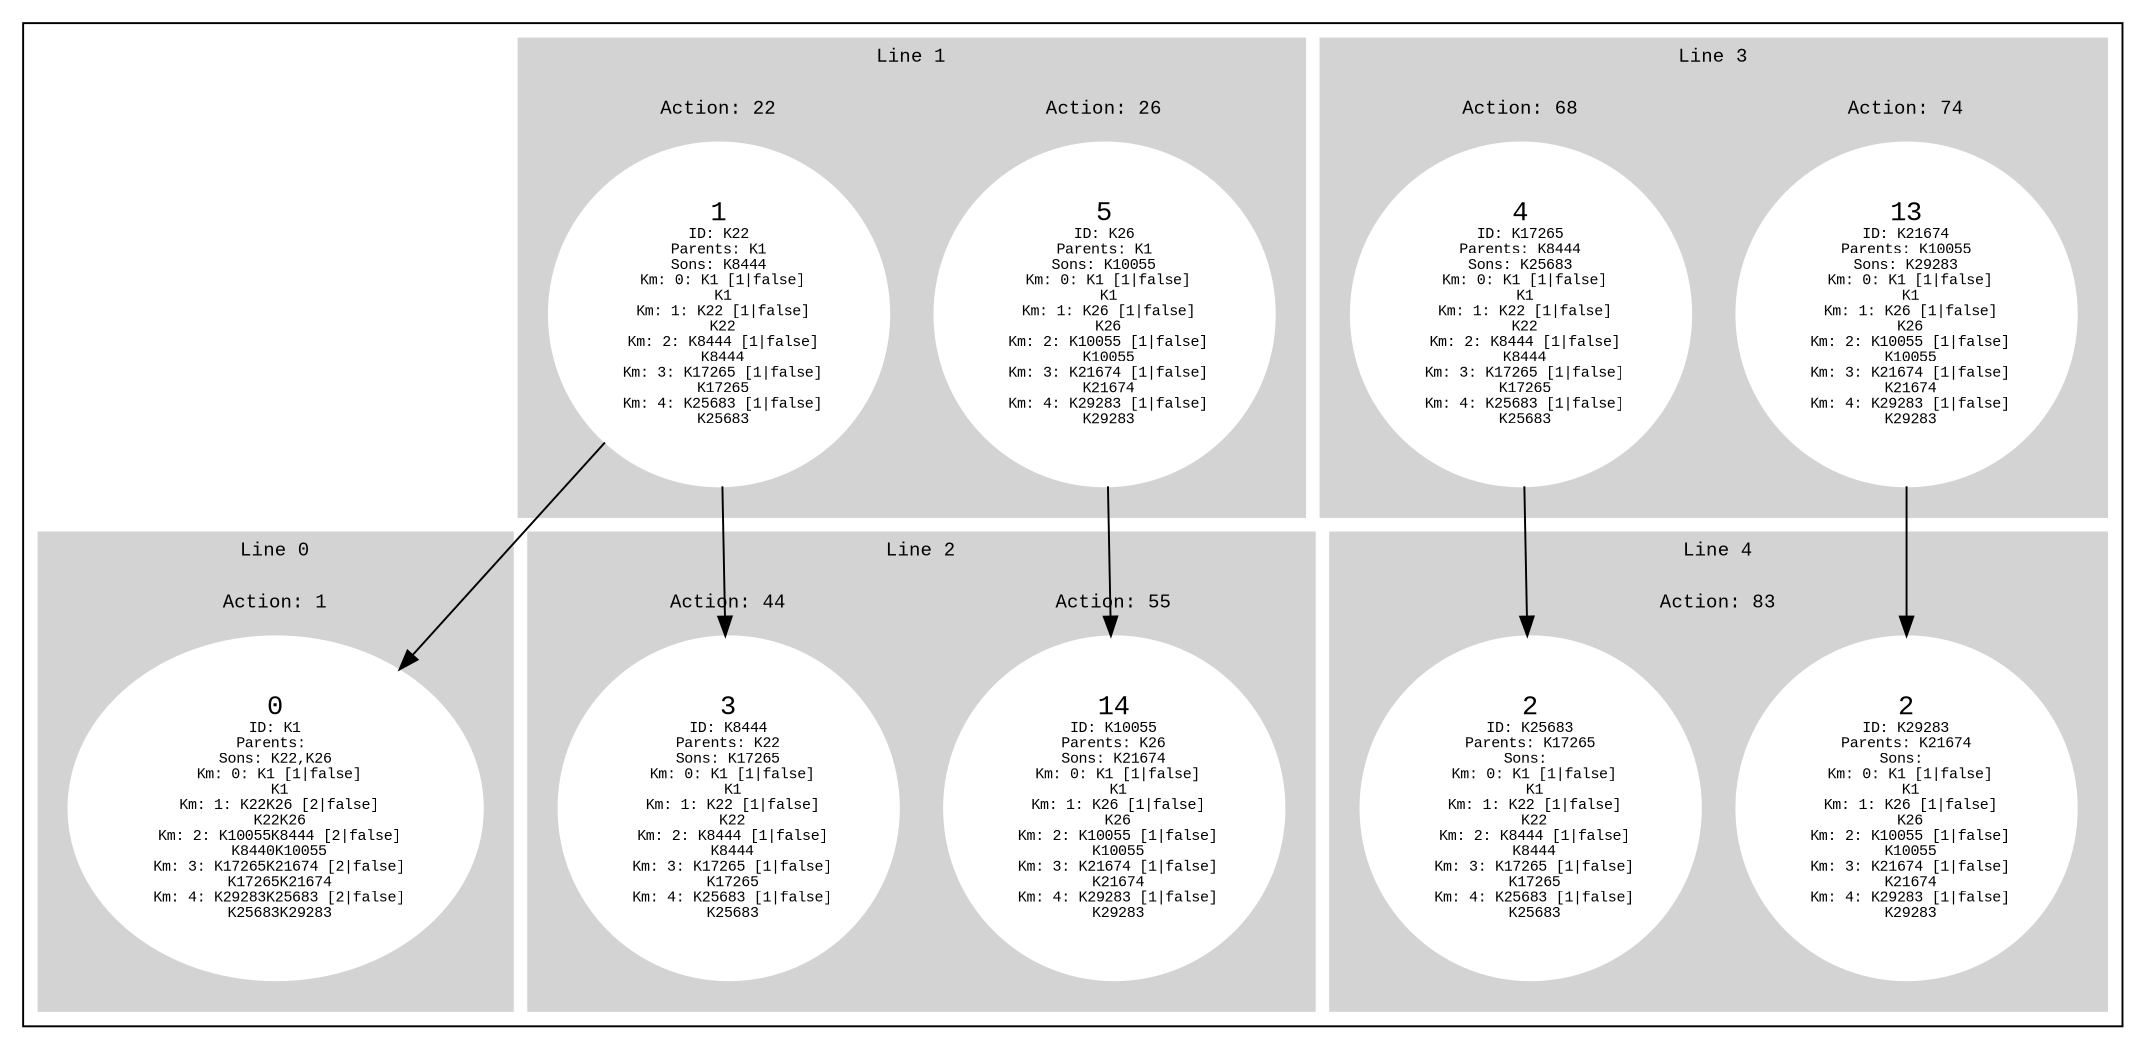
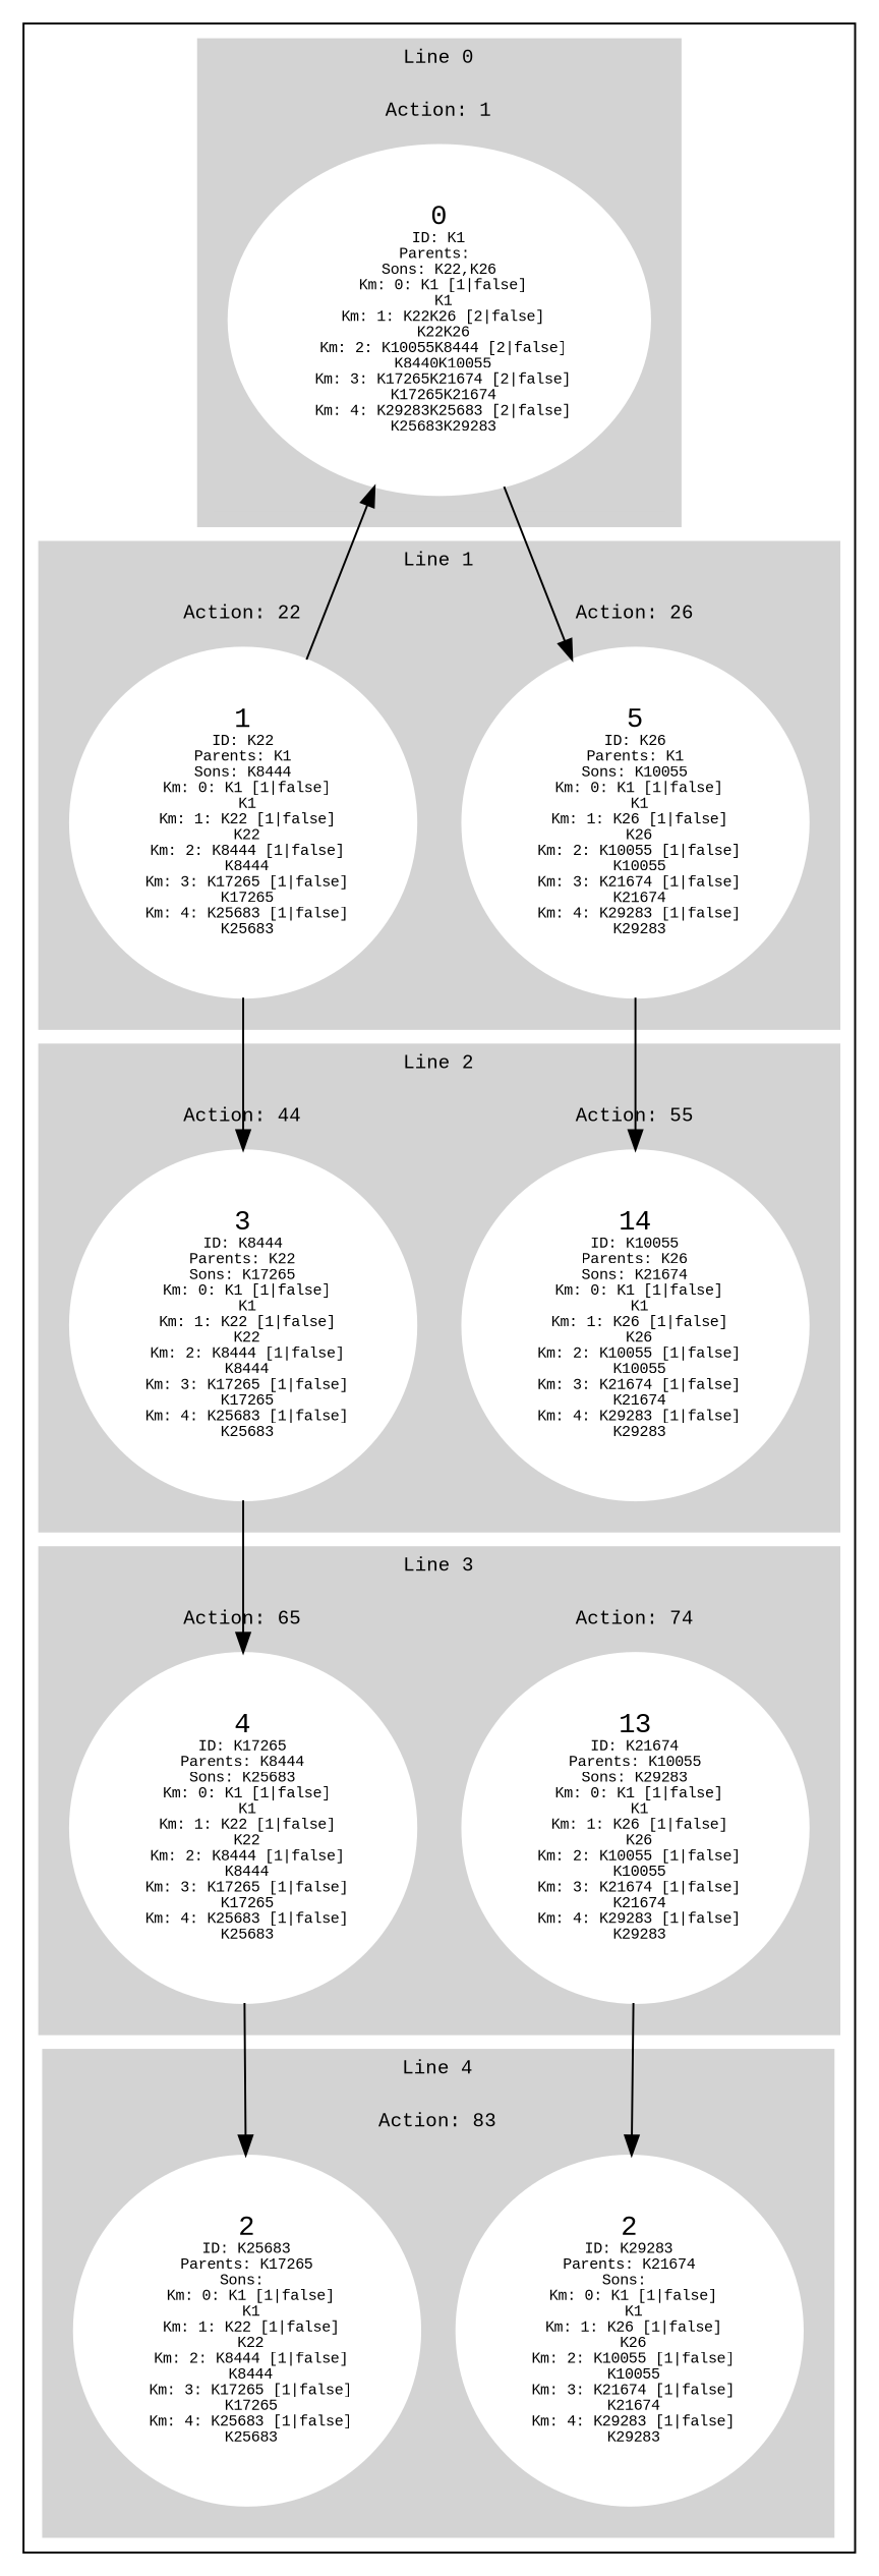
  digraph {
    fontname="Liberation Mono"
    node [color=white fontname="Liberation Mono" style=filled]
    edge [fontname="Liberation Mono"]
    n1 [label=<0<BR /><FONT POINT-SIZE="8">ID: K1</FONT><BR /><FONT POINT-SIZE="8">Parents: </FONT><BR /><FONT POINT-SIZE="8">Sons: K22,K26</FONT><BR /><FONT POINT-SIZE="8"> Km: 0: K1 [1|false]<BR /> K1</FONT><BR /><FONT POINT-SIZE="8"> Km: 1: K22K26 [2|false]<BR /> K22K26</FONT><BR /><FONT POINT-SIZE="8"> Km: 2: K10055K8444 [2|false]<BR /> K8440K10055</FONT><BR /><FONT POINT-SIZE="8"> Km: 3: K17265K21674 [2|false]<BR /> K17265K21674</FONT><BR /><FONT POINT-SIZE="8"> Km: 4: K29283K25683 [2|false]<BR /> K25683K29283</FONT>>]
    n2 [label=<2<BR /><FONT POINT-SIZE="8">ID: K29283</FONT><BR /><FONT POINT-SIZE="8">Parents: K21674</FONT><BR /><FONT POINT-SIZE="8">Sons: </FONT><BR /><FONT POINT-SIZE="8"> Km: 0: K1 [1|false]<BR /> K1</FONT><BR /><FONT POINT-SIZE="8"> Km: 1: K26 [1|false]<BR /> K26</FONT><BR /><FONT POINT-SIZE="8"> Km: 2: K10055 [1|false]<BR /> K10055</FONT><BR /><FONT POINT-SIZE="8"> Km: 3: K21674 [1|false]<BR /> K21674</FONT><BR /><FONT POINT-SIZE="8"> Km: 4: K29283 [1|false]<BR /> K29283</FONT>>]
    n3 [label=<2<BR /><FONT POINT-SIZE="8">ID: K25683</FONT><BR /><FONT POINT-SIZE="8">Parents: K17265</FONT><BR /><FONT POINT-SIZE="8">Sons: </FONT><BR /><FONT POINT-SIZE="8"> Km: 0: K1 [1|false]<BR /> K1</FONT><BR /><FONT POINT-SIZE="8"> Km: 1: K22 [1|false]<BR /> K22</FONT><BR /><FONT POINT-SIZE="8"> Km: 2: K8444 [1|false]<BR /> K8444</FONT><BR /><FONT POINT-SIZE="8"> Km: 3: K17265 [1|false]<BR /> K17265</FONT><BR /><FONT POINT-SIZE="8"> Km: 4: K25683 [1|false]<BR /> K25683</FONT>>]
    n4 [label=<14<BR /><FONT POINT-SIZE="8">ID: K10055</FONT><BR /><FONT POINT-SIZE="8">Parents: K26</FONT><BR /><FONT POINT-SIZE="8">Sons: K21674</FONT><BR /><FONT POINT-SIZE="8"> Km: 0: K1 [1|false]<BR /> K1</FONT><BR /><FONT POINT-SIZE="8"> Km: 1: K26 [1|false]<BR /> K26</FONT><BR /><FONT POINT-SIZE="8"> Km: 2: K10055 [1|false]<BR /> K10055</FONT><BR /><FONT POINT-SIZE="8"> Km: 3: K21674 [1|false]<BR /> K21674</FONT><BR /><FONT POINT-SIZE="8"> Km: 4: K29283 [1|false]<BR /> K29283</FONT>>]
    n5 [label=<3<BR /><FONT POINT-SIZE="8">ID: K8444</FONT><BR /><FONT POINT-SIZE="8">Parents: K22</FONT><BR /><FONT POINT-SIZE="8">Sons: K17265</FONT><BR /><FONT POINT-SIZE="8"> Km: 0: K1 [1|false]<BR /> K1</FONT><BR /><FONT POINT-SIZE="8"> Km: 1: K22 [1|false]<BR /> K22</FONT><BR /><FONT POINT-SIZE="8"> Km: 2: K8444 [1|false]<BR /> K8444</FONT><BR /><FONT POINT-SIZE="8"> Km: 3: K17265 [1|false]<BR /> K17265</FONT><BR /><FONT POINT-SIZE="8"> Km: 4: K25683 [1|false]<BR /> K25683</FONT>>]
    n6 [label=<4<BR /><FONT POINT-SIZE="8">ID: K17265</FONT><BR /><FONT POINT-SIZE="8">Parents: K8444</FONT><BR /><FONT POINT-SIZE="8">Sons: K25683</FONT><BR /><FONT POINT-SIZE="8"> Km: 0: K1 [1|false]<BR /> K1</FONT><BR /><FONT POINT-SIZE="8"> Km: 1: K22 [1|false]<BR /> K22</FONT><BR /><FONT POINT-SIZE="8"> Km: 2: K8444 [1|false]<BR /> K8444</FONT><BR /><FONT POINT-SIZE="8"> Km: 3: K17265 [1|false]<BR /> K17265</FONT><BR /><FONT POINT-SIZE="8"> Km: 4: K25683 [1|false]<BR /> K25683</FONT>>]
    n7 [label=<13<BR /><FONT POINT-SIZE="8">ID: K21674</FONT><BR /><FONT POINT-SIZE="8">Parents: K10055</FONT><BR /><FONT POINT-SIZE="8">Sons: K29283</FONT><BR /><FONT POINT-SIZE="8"> Km: 0: K1 [1|false]<BR /> K1</FONT><BR /><FONT POINT-SIZE="8"> Km: 1: K26 [1|false]<BR /> K26</FONT><BR /><FONT POINT-SIZE="8"> Km: 2: K10055 [1|false]<BR /> K10055</FONT><BR /><FONT POINT-SIZE="8"> Km: 3: K21674 [1|false]<BR /> K21674</FONT><BR /><FONT POINT-SIZE="8"> Km: 4: K29283 [1|false]<BR /> K29283</FONT>>]
    n8 [label=<1<BR /><FONT POINT-SIZE="8">ID: K22</FONT><BR /><FONT POINT-SIZE="8">Parents: K1</FONT><BR /><FONT POINT-SIZE="8">Sons: K8444</FONT><BR /><FONT POINT-SIZE="8"> Km: 0: K1 [1|false]<BR /> K1</FONT><BR /><FONT POINT-SIZE="8"> Km: 1: K22 [1|false]<BR /> K22</FONT><BR /><FONT POINT-SIZE="8"> Km: 2: K8444 [1|false]<BR /> K8444</FONT><BR /><FONT POINT-SIZE="8"> Km: 3: K17265 [1|false]<BR /> K17265</FONT><BR /><FONT POINT-SIZE="8"> Km: 4: K25683 [1|false]<BR /> K25683</FONT>>]
    n9 [label=<5<BR /><FONT POINT-SIZE="8">ID: K26</FONT><BR /><FONT POINT-SIZE="8">Parents: K1</FONT><BR /><FONT POINT-SIZE="8">Sons: K10055</FONT><BR /><FONT POINT-SIZE="8"> Km: 0: K1 [1|false]<BR /> K1</FONT><BR /><FONT POINT-SIZE="8"> Km: 1: K26 [1|false]<BR /> K26</FONT><BR /><FONT POINT-SIZE="8"> Km: 2: K10055 [1|false]<BR /> K10055</FONT><BR /><FONT POINT-SIZE="8"> Km: 3: K21674 [1|false]<BR /> K21674</FONT><BR /><FONT POINT-SIZE="8"> Km: 4: K29283 [1|false]<BR /> K29283</FONT>>]
    subgraph cluster_1 {
      subgraph cluster_2 {
        color=lightgrey
        fontsize=10
        label="Line 0"
        style=filled
        subgraph cluster_3 {
          color=lightgrey
          fontsize=10
          label="Action: 1"
          style=filled
          n1
        }
      }
      subgraph cluster_4 {
        color=lightgrey
        fontsize=10
        label="Line 4"
        style=filled
        subgraph cluster_5 {
          color=lightgrey
          fontsize=10
          label="Action: 83"
          style=filled
          n2
          n3
        }
      }
      subgraph cluster_6 {
        color=lightgrey
        fontsize=10
        label="Line 2"
        style=filled
        subgraph cluster_7 {
          color=lightgrey
          fontsize=10
          label="Action: 55"
          style=filled
          n4
        }
        subgraph cluster_8 {
          color=lightgrey
          fontsize=10
          label="Action: 44"
          style=filled
          n5
        }
      }
      subgraph cluster_9 {
        color=lightgrey
        fontsize=10
        label="Line 3"
        style=filled
        subgraph cluster_10 {
          color=lightgrey
          fontsize=10
-         label="Action: 68"
+         label="Action: 65"
          style=filled
          n6
        }
        subgraph cluster_11 {
          color=lightgrey
          fontsize=10
          label="Action: 74"
          style=filled
          n7
        }
      }
      subgraph cluster_12 {
        color=lightgrey
        fontsize=10
        label="Line 1"
        style=filled
        subgraph cluster_13 {
          color=lightgrey
          fontsize=10
          label="Action: 22"
          style=filled
          n8
        }
        subgraph cluster_14 {
          color=lightgrey
          fontsize=10
          label="Action: 26"
          style=filled
          n9
        }
      }
    }
+   n1 -> n9
+   n5 -> n6
    n6 -> n3
    n7 -> n2
    n8 -> n1
    n8 -> n5
    n9 -> n4
  }
